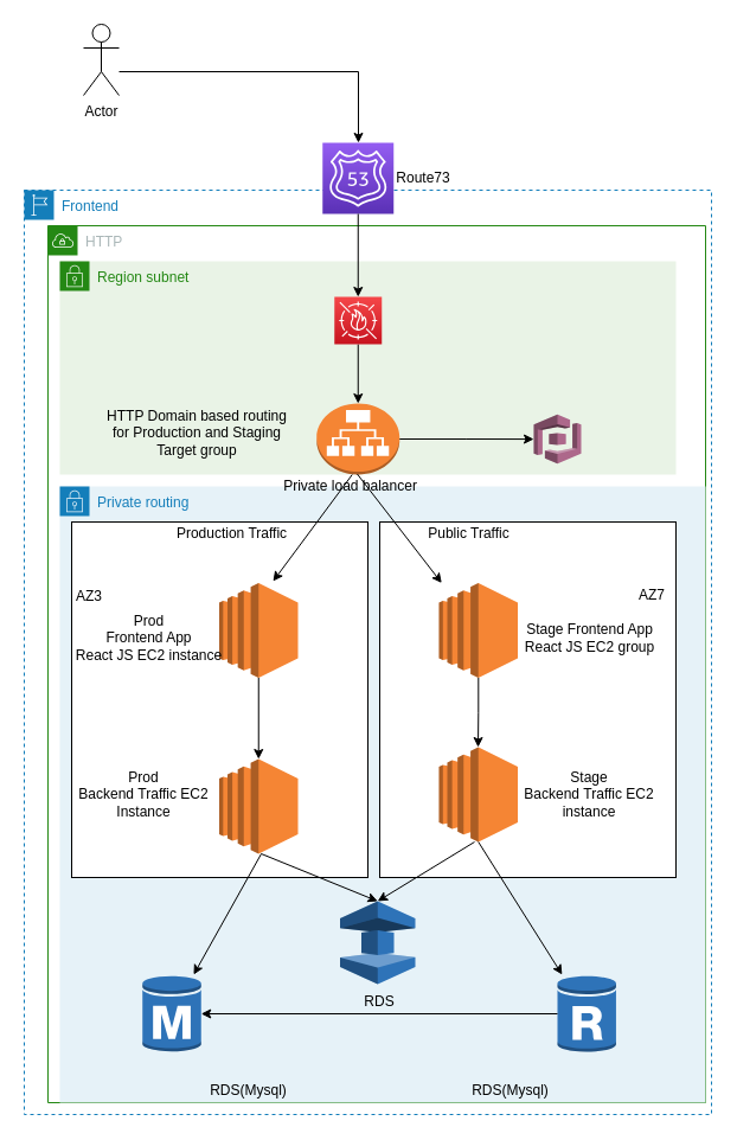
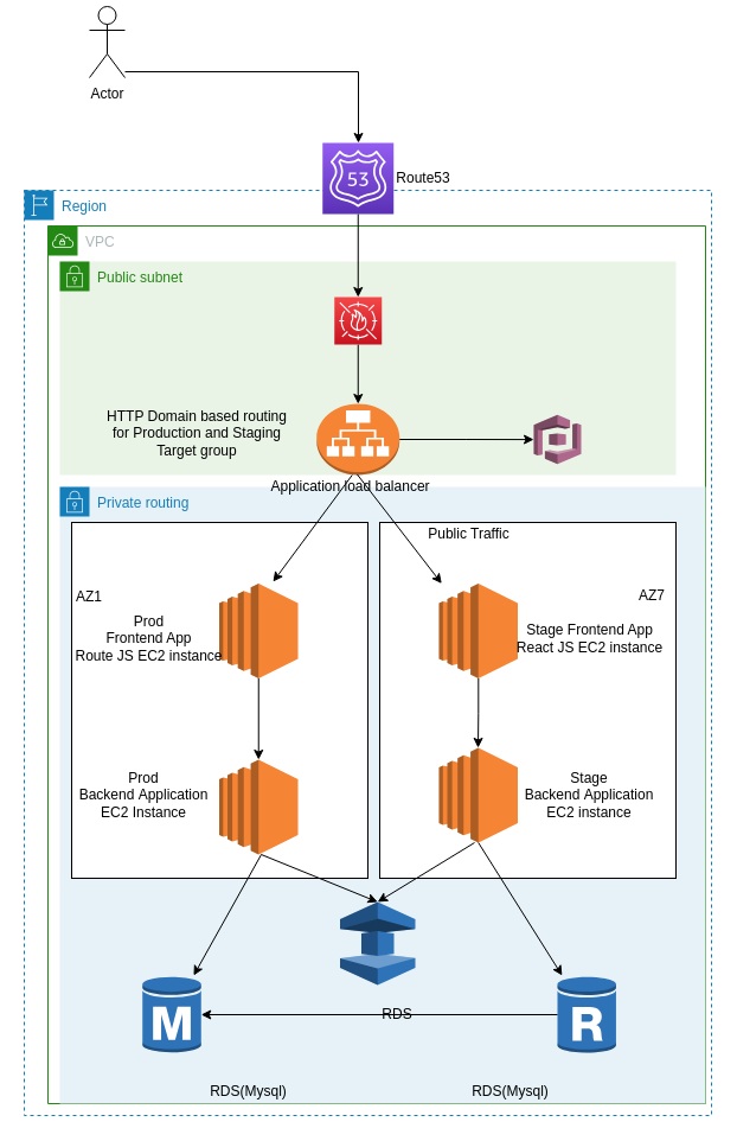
  <mxCell id="0" />
  <mxCell id="1" parent="0" />
- <mxCell id="2" value="Frontend" style="points=[[0,0],[0.25,0],[0.5,0],[0.75,0],[1,0],[1,0.25],[1,0.5],[1,0.75],[1,1],[0.75,1],[0.5,1],[0.25,1],[0,1],[0,0.75],[0,0.5],[0,0.25]];outlineConnect=0;gradientColor=none;html=1;whiteSpace=wrap;fontSize=12;fontStyle=0;container=1;pointerEvents=0;collapsible=0;recursiveResize=0;shape=mxgraph.aws4.group;grIcon=mxgraph.aws4.group_region;strokeColor=#147EBA;fillColor=none;verticalAlign=top;align=left;spacingLeft=30;fontColor=#147EBA;dashed=1;" vertex="1" parent="1"><mxGeometry x="20" y="160" width="580" height="780" as="geometry" /></mxCell>
- <mxCell id="3" value="HTTP" style="points=[[0,0],[0.25,0],[0.5,0],[0.75,0],[1,0],[1,0.25],[1,0.5],[1,0.75],[1,1],[0.75,1],[0.5,1],[0.25,1],[0,1],[0,0.75],[0,0.5],[0,0.25]];outlineConnect=0;gradientColor=none;html=1;whiteSpace=wrap;fontSize=12;fontStyle=0;container=1;pointerEvents=0;collapsible=0;recursiveResize=0;shape=mxgraph.aws4.group;grIcon=mxgraph.aws4.group_vpc;strokeColor=#248814;fillColor=none;verticalAlign=top;align=left;spacingLeft=30;fontColor=#AAB7B8;dashed=0;" vertex="1" parent="2"><mxGeometry x="20" y="30" width="555" height="740" as="geometry" /></mxCell>
- <mxCell id="4" value="Region subnet" style="points=[[0,0],[0.25,0],[0.5,0],[0.75,0],[1,0],[1,0.25],[1,0.5],[1,0.75],[1,1],[0.75,1],[0.5,1],[0.25,1],[0,1],[0,0.75],[0,0.5],[0,0.25]];outlineConnect=0;gradientColor=none;html=1;whiteSpace=wrap;fontSize=12;fontStyle=0;container=1;pointerEvents=0;collapsible=0;recursiveResize=0;shape=mxgraph.aws4.group;grIcon=mxgraph.aws4.group_security_group;grStroke=0;strokeColor=#248814;fillColor=#E9F3E6;verticalAlign=top;align=left;spacingLeft=30;fontColor=#248814;dashed=0;" vertex="1" parent="3"><mxGeometry x="10" y="30" width="520" height="180" as="geometry" /></mxCell>
+ <mxCell id="2" value="Region" style="points=[[0,0],[0.25,0],[0.5,0],[0.75,0],[1,0],[1,0.25],[1,0.5],[1,0.75],[1,1],[0.75,1],[0.5,1],[0.25,1],[0,1],[0,0.75],[0,0.5],[0,0.25]];outlineConnect=0;gradientColor=none;html=1;whiteSpace=wrap;fontSize=12;fontStyle=0;container=1;pointerEvents=0;collapsible=0;recursiveResize=0;shape=mxgraph.aws4.group;grIcon=mxgraph.aws4.group_region;strokeColor=#147EBA;fillColor=none;verticalAlign=top;align=left;spacingLeft=30;fontColor=#147EBA;dashed=1;" vertex="1" parent="1"><mxGeometry x="20" y="160" width="580" height="780" as="geometry" /></mxCell>
+ <mxCell id="3" value="VPC" style="points=[[0,0],[0.25,0],[0.5,0],[0.75,0],[1,0],[1,0.25],[1,0.5],[1,0.75],[1,1],[0.75,1],[0.5,1],[0.25,1],[0,1],[0,0.75],[0,0.5],[0,0.25]];outlineConnect=0;gradientColor=none;html=1;whiteSpace=wrap;fontSize=12;fontStyle=0;container=1;pointerEvents=0;collapsible=0;recursiveResize=0;shape=mxgraph.aws4.group;grIcon=mxgraph.aws4.group_vpc;strokeColor=#248814;fillColor=none;verticalAlign=top;align=left;spacingLeft=30;fontColor=#AAB7B8;dashed=0;" vertex="1" parent="2"><mxGeometry x="20" y="30" width="555" height="740" as="geometry" /></mxCell>
+ <mxCell id="4" value="Public subnet" style="points=[[0,0],[0.25,0],[0.5,0],[0.75,0],[1,0],[1,0.25],[1,0.5],[1,0.75],[1,1],[0.75,1],[0.5,1],[0.25,1],[0,1],[0,0.75],[0,0.5],[0,0.25]];outlineConnect=0;gradientColor=none;html=1;whiteSpace=wrap;fontSize=12;fontStyle=0;container=1;pointerEvents=0;collapsible=0;recursiveResize=0;shape=mxgraph.aws4.group;grIcon=mxgraph.aws4.group_security_group;grStroke=0;strokeColor=#248814;fillColor=#E9F3E6;verticalAlign=top;align=left;spacingLeft=30;fontColor=#248814;dashed=0;" vertex="1" parent="3"><mxGeometry x="10" y="30" width="520" height="180" as="geometry" /></mxCell>
  <mxCell id="5" value="Private routing" style="points=[[0,0],[0.25,0],[0.5,0],[0.75,0],[1,0],[1,0.25],[1,0.5],[1,0.75],[1,1],[0.75,1],[0.5,1],[0.25,1],[0,1],[0,0.75],[0,0.5],[0,0.25]];outlineConnect=0;gradientColor=none;html=1;whiteSpace=wrap;fontSize=12;fontStyle=0;container=1;pointerEvents=0;collapsible=0;recursiveResize=0;shape=mxgraph.aws4.group;grIcon=mxgraph.aws4.group_security_group;grStroke=0;strokeColor=#147EBA;fillColor=#E6F2F8;verticalAlign=top;align=left;spacingLeft=30;fontColor=#147EBA;dashed=0;" vertex="1" parent="3"><mxGeometry x="10" y="220" width="545" height="520" as="geometry" /></mxCell>
  <mxCell id="6" value="" style="rounded=0;whiteSpace=wrap;html=1;" parent="5" vertex="1"><mxGeometry x="270" y="30" width="250" height="300" as="geometry" /></mxCell>
  <mxCell id="7" value="" style="rounded=0;whiteSpace=wrap;html=1;" parent="5" vertex="1"><mxGeometry x="10" y="30" width="250" height="300" as="geometry" /></mxCell>
  <mxCell id="8" value="" style="outlineConnect=0;dashed=0;verticalLabelPosition=bottom;verticalAlign=top;align=center;html=1;shape=mxgraph.aws3.application_load_balancer;fillColor=#F58534;gradientColor=none;" parent="5" vertex="1"><mxGeometry x="216.75" y="-70" width="70" height="60" as="geometry" /></mxCell>
- <mxCell id="9" value="Private load balancer" style="text;html=1;align=center;verticalAlign=middle;resizable=0;points=[];autosize=1;" parent="5" vertex="1"><mxGeometry x="170" y="-10" width="150" height="20" as="geometry" /></mxCell>
+ <mxCell id="9" value="Application load balancer" style="text;html=1;align=center;verticalAlign=middle;resizable=0;points=[];autosize=1;" parent="5" vertex="1"><mxGeometry x="170" y="-10" width="150" height="20" as="geometry" /></mxCell>
  <mxCell id="10" value="" style="endArrow=classic;html=1;exitX=0.429;exitY=1;exitDx=0;exitDy=0;exitPerimeter=0;" parent="5" source="8" edge="1"><mxGeometry width="50" height="50" relative="1" as="geometry"><mxPoint x="-100" y="30" as="sourcePoint" /><mxPoint x="180" y="80" as="targetPoint" /></mxGeometry></mxCell>
  <mxCell id="11" value="HTTP Domain based routing for Production and Staging Target group" style="text;html=1;strokeColor=none;fillColor=none;align=center;verticalAlign=middle;whiteSpace=wrap;rounded=0;" parent="5" vertex="1"><mxGeometry x="31" y="-70" width="170" height="50" as="geometry" /></mxCell>
  <mxCell id="12" value="" style="edgeStyle=orthogonalEdgeStyle;rounded=0;orthogonalLoop=1;jettySize=auto;html=1;" parent="5" source="32" target="8" edge="1"><mxGeometry relative="1" as="geometry" /></mxCell>
  <mxCell id="13" value="" style="points=[[0,0,0],[0.25,0,0],[0.5,0,0],[0.75,0,0],[1,0,0],[0,1,0],[0.25,1,0],[0.5,1,0],[0.75,1,0],[1,1,0],[0,0.25,0],[0,0.5,0],[0,0.75,0],[1,0.25,0],[1,0.5,0],[1,0.75,0]];outlineConnect=0;fontColor=#232F3E;gradientColor=#945DF2;gradientDirection=north;fillColor=#5A30B5;strokeColor=#ffffff;dashed=0;verticalLabelPosition=bottom;verticalAlign=top;align=center;html=1;fontSize=12;fontStyle=0;aspect=fixed;shape=mxgraph.aws4.resourceIcon;resIcon=mxgraph.aws4.route_53;rounded=1;" parent="5" vertex="1"><mxGeometry x="221.75" y="-290" width="60" height="60" as="geometry" /></mxCell>
- <mxCell id="14" value="Route73" style="text;html=1;strokeColor=none;fillColor=none;align=center;verticalAlign=middle;whiteSpace=wrap;rounded=0;" parent="5" vertex="1"><mxGeometry x="286.75" y="-270" width="40" height="20" as="geometry" /></mxCell>
- <mxCell id="15" value="Production Traffic" style="text;html=1;align=center;verticalAlign=middle;resizable=0;points=[];autosize=1;" parent="5" vertex="1"><mxGeometry x="90" y="30" width="110" height="20" as="geometry" /></mxCell>
+ <mxCell id="14" value="Route53" style="text;html=1;strokeColor=none;fillColor=none;align=center;verticalAlign=middle;whiteSpace=wrap;rounded=0;" parent="5" vertex="1"><mxGeometry x="286.75" y="-270" width="40" height="20" as="geometry" /></mxCell>
  <mxCell id="16" value="" style="outlineConnect=0;dashed=0;verticalLabelPosition=bottom;verticalAlign=top;align=center;html=1;shape=mxgraph.aws3.ec2;fillColor=#F58534;gradientColor=none;" parent="5" vertex="1"><mxGeometry x="134.5" y="81.5" width="66.5" height="80" as="geometry" /></mxCell>
- <mxCell id="17" value="Prod &lt;br&gt;Frontend App&lt;br&gt;React JS EC2 instance&lt;br&gt;" style="text;html=1;align=center;verticalAlign=middle;resizable=0;points=[];autosize=1;strokeColor=none;fillColor=none;" parent="5" vertex="1"><mxGeometry x="5" y="103" width="140" height="50" as="geometry" /></mxCell>
+ <mxCell id="17" value="Prod &lt;br&gt;Frontend App&lt;br&gt;Route JS EC2 instance&lt;br&gt;" style="text;html=1;align=center;verticalAlign=middle;resizable=0;points=[];autosize=1;strokeColor=none;fillColor=none;" parent="5" vertex="1"><mxGeometry x="5" y="103" width="140" height="50" as="geometry" /></mxCell>
  <mxCell id="18" value="" style="outlineConnect=0;dashed=0;verticalLabelPosition=bottom;verticalAlign=top;align=center;html=1;shape=mxgraph.aws3.elasticache;fillColor=#2E73B8;gradientColor=none;" parent="5" vertex="1"><mxGeometry x="236.5" y="350" width="63.5" height="70" as="geometry" /></mxCell>
  <mxCell id="19" value="RDS(Mysql)" style="text;html=1;align=center;verticalAlign=middle;resizable=0;points=[];autosize=1;strokeColor=none;fillColor=none;" parent="5" vertex="1"><mxGeometry x="119.25" y="500" width="80" height="20" as="geometry" /></mxCell>
  <mxCell id="20" value="RDS(Mysql)" style="text;html=1;align=center;verticalAlign=middle;resizable=0;points=[];autosize=1;strokeColor=none;fillColor=none;" parent="5" vertex="1"><mxGeometry x="340" y="500" width="80" height="20" as="geometry" /></mxCell>
  <mxCell id="21" value="" style="outlineConnect=0;dashed=0;verticalLabelPosition=bottom;verticalAlign=top;align=center;html=1;shape=mxgraph.aws3.ec2;fillColor=#F58534;gradientColor=none;" parent="5" vertex="1"><mxGeometry x="134.5" y="230" width="66.5" height="80" as="geometry" /></mxCell>
  <mxCell id="22" value="" style="edgeStyle=orthogonalEdgeStyle;rounded=0;orthogonalLoop=1;jettySize=auto;html=1;" parent="5" source="16" target="21" edge="1"><mxGeometry relative="1" as="geometry"><Array as="points"><mxPoint x="200" y="270" /></Array></mxGeometry></mxCell>
  <mxCell id="23" value="" style="edgeStyle=orthogonalEdgeStyle;rounded=0;orthogonalLoop=1;jettySize=auto;html=1;" parent="5" source="24" edge="1"><mxGeometry relative="1" as="geometry"><mxPoint x="353" y="220" as="targetPoint" /></mxGeometry></mxCell>
  <mxCell id="24" value="" style="outlineConnect=0;dashed=0;verticalLabelPosition=bottom;verticalAlign=top;align=center;html=1;shape=mxgraph.aws3.ec2;fillColor=#F58534;gradientColor=none;" parent="5" vertex="1"><mxGeometry x="320" y="81.5" width="66.5" height="80" as="geometry" /></mxCell>
- <mxCell id="25" value="Stage Frontend App&lt;br&gt;React JS EC2 group&lt;br&gt;" style="text;html=1;align=center;verticalAlign=middle;resizable=0;points=[];autosize=1;strokeColor=none;fillColor=none;" parent="5" vertex="1"><mxGeometry x="376.5" y="113" width="140" height="30" as="geometry" /></mxCell>
+ <mxCell id="25" value="Stage Frontend App&lt;br&gt;React JS EC2 instance&lt;br&gt;" style="text;html=1;align=center;verticalAlign=middle;resizable=0;points=[];autosize=1;strokeColor=none;fillColor=none;" parent="5" vertex="1"><mxGeometry x="376.5" y="113" width="140" height="30" as="geometry" /></mxCell>
  <mxCell id="26" value="" style="outlineConnect=0;dashed=0;verticalLabelPosition=bottom;verticalAlign=top;align=center;html=1;shape=mxgraph.aws3.ec2;fillColor=#F58534;gradientColor=none;" parent="5" vertex="1"><mxGeometry x="320" y="220" width="66.5" height="80" as="geometry" /></mxCell>
- <mxCell id="27" value="Stage &lt;br&gt;Backend&amp;nbsp;Traffic EC2 instance&lt;br&gt;" style="text;html=1;strokeColor=none;fillColor=none;align=center;verticalAlign=middle;whiteSpace=wrap;rounded=0;" parent="5" vertex="1"><mxGeometry x="382.5" y="250" width="128" height="20" as="geometry" /></mxCell>
+ <mxCell id="27" value="Stage &lt;br&gt;Backend&amp;nbsp;Application EC2 instance&lt;br&gt;" style="text;html=1;strokeColor=none;fillColor=none;align=center;verticalAlign=middle;whiteSpace=wrap;rounded=0;" parent="5" vertex="1"><mxGeometry x="382.5" y="250" width="128" height="20" as="geometry" /></mxCell>
  <mxCell id="28" value="" style="endArrow=classic;html=1;exitX=0.54;exitY=-0.024;exitDx=0;exitDy=0;exitPerimeter=0;" parent="5" target="24" edge="1" source="9"><mxGeometry width="50" height="50" relative="1" as="geometry"><mxPoint x="256.78" as="sourcePoint" /><mxPoint x="190" y="90" as="targetPoint" /></mxGeometry></mxCell>
  <mxCell id="29" value="" style="endArrow=classic;html=1;exitX=0.5;exitY=1;exitDx=0;exitDy=0;exitPerimeter=0;" parent="5" source="26" target="38" edge="1"><mxGeometry width="50" height="50" relative="1" as="geometry"><mxPoint x="177.75" y="320" as="sourcePoint" /><mxPoint x="330" y="420" as="targetPoint" /></mxGeometry></mxCell>
  <mxCell id="30" value="Public Traffic" style="text;html=1;align=center;verticalAlign=middle;resizable=0;points=[];autosize=1;" parent="5" vertex="1"><mxGeometry x="300" y="30" width="90" height="20" as="geometry" /></mxCell>
- <mxCell id="31" value="Prod&lt;br&gt;Backend&amp;nbsp;Traffic EC2 Instance&lt;br&gt;" style="text;html=1;strokeColor=none;fillColor=none;align=center;verticalAlign=middle;whiteSpace=wrap;rounded=0;" parent="5" vertex="1"><mxGeometry x="6.5" y="250" width="128" height="20" as="geometry" /></mxCell>
+ <mxCell id="31" value="Prod&lt;br&gt;Backend&amp;nbsp;Application EC2 Instance&lt;br&gt;" style="text;html=1;strokeColor=none;fillColor=none;align=center;verticalAlign=middle;whiteSpace=wrap;rounded=0;" parent="5" vertex="1"><mxGeometry x="6.5" y="250" width="128" height="20" as="geometry" /></mxCell>
  <mxCell id="32" value="" style="points=[[0,0,0],[0.25,0,0],[0.5,0,0],[0.75,0,0],[1,0,0],[0,1,0],[0.25,1,0],[0.5,1,0],[0.75,1,0],[1,1,0],[0,0.25,0],[0,0.5,0],[0,0.75,0],[1,0.25,0],[1,0.5,0],[1,0.75,0]];outlineConnect=0;fontColor=#232F3E;gradientColor=#F54749;gradientDirection=north;fillColor=#C7131F;strokeColor=#ffffff;dashed=0;verticalLabelPosition=bottom;verticalAlign=top;align=center;html=1;fontSize=12;fontStyle=0;aspect=fixed;shape=mxgraph.aws4.resourceIcon;resIcon=mxgraph.aws4.waf;" parent="5" vertex="1"><mxGeometry x="231.75" y="-160" width="40" height="40" as="geometry" /></mxCell>
  <mxCell id="33" value="" style="edgeStyle=orthogonalEdgeStyle;rounded=0;orthogonalLoop=1;jettySize=auto;html=1;" parent="5" source="13" target="32" edge="1"><mxGeometry relative="1" as="geometry"><mxPoint x="251.75" y="-230" as="sourcePoint" /><mxPoint x="251.75" y="-70" as="targetPoint" /></mxGeometry></mxCell>
- <mxCell id="34" value="AZ3" style="text;html=1;strokeColor=none;fillColor=none;align=center;verticalAlign=middle;whiteSpace=wrap;rounded=0;" parent="5" vertex="1"><mxGeometry x="5" y="83" width="40" height="20" as="geometry" /></mxCell>
+ <mxCell id="34" value="AZ1" style="text;html=1;strokeColor=none;fillColor=none;align=center;verticalAlign=middle;whiteSpace=wrap;rounded=0;" parent="5" vertex="1"><mxGeometry x="5" y="83" width="40" height="20" as="geometry" /></mxCell>
  <mxCell id="35" value="AZ7" style="text;html=1;strokeColor=none;fillColor=none;align=center;verticalAlign=middle;whiteSpace=wrap;rounded=0;" parent="5" vertex="1"><mxGeometry x="480" y="81.5" width="40" height="20" as="geometry" /></mxCell>
  <mxCell id="36" value="" style="outlineConnect=0;dashed=0;verticalLabelPosition=bottom;verticalAlign=top;align=center;html=1;shape=mxgraph.aws3.cognito;fillColor=#AD688B;gradientColor=none;" vertex="1" parent="5"><mxGeometry x="400" y="-60.75" width="40" height="41.5" as="geometry" /></mxCell>
  <mxCell id="37" value="" style="edgeStyle=orthogonalEdgeStyle;rounded=0;orthogonalLoop=1;jettySize=auto;html=1;" edge="1" parent="5" source="8" target="36"><mxGeometry relative="1" as="geometry" /></mxCell>
  <mxCell id="38" value="" style="outlineConnect=0;dashed=0;verticalLabelPosition=bottom;verticalAlign=top;align=center;html=1;shape=mxgraph.aws3.rds_db_instance_read_replica;fillColor=#2E73B8;gradientColor=none;" vertex="1" parent="5"><mxGeometry x="420" y="412" width="49.5" height="66" as="geometry" /></mxCell>
  <mxCell id="39" value="" style="outlineConnect=0;dashed=0;verticalLabelPosition=bottom;verticalAlign=top;align=center;html=1;shape=mxgraph.aws3.rds_db_instance;fillColor=#2E73B8;gradientColor=none;" vertex="1" parent="5"><mxGeometry x="69.75" y="412" width="49.5" height="66" as="geometry" /></mxCell>
  <mxCell id="40" value="" style="edgeStyle=orthogonalEdgeStyle;rounded=0;orthogonalLoop=1;jettySize=auto;html=1;" edge="1" parent="5" source="38" target="39"><mxGeometry relative="1" as="geometry" /></mxCell>
  <mxCell id="41" value="" style="endArrow=classic;html=1;exitX=0.429;exitY=1;exitDx=0;exitDy=0;exitPerimeter=0;entryX=0.5;entryY=0;entryDx=0;entryDy=0;entryPerimeter=0;" edge="1" parent="5" target="18"><mxGeometry width="50" height="50" relative="1" as="geometry"><mxPoint x="170.0" y="310" as="sourcePoint" /><mxPoint x="234.71" y="391.5" as="targetPoint" /></mxGeometry></mxCell>
  <mxCell id="42" value="" style="endArrow=classic;html=1;entryX=0.5;entryY=0;entryDx=0;entryDy=0;entryPerimeter=0;" edge="1" parent="5" target="18"><mxGeometry width="50" height="50" relative="1" as="geometry"><mxPoint x="350" y="300" as="sourcePoint" /><mxPoint x="273.5" y="370" as="targetPoint" /></mxGeometry></mxCell>
- <mxCell id="43" value="RDS" style="text;html=1;strokeColor=none;fillColor=none;align=center;verticalAlign=middle;whiteSpace=wrap;rounded=0;" vertex="1" parent="5"><mxGeometry x="240" y="420" width="60" height="30" as="geometry" /></mxCell>
+ <mxCell id="43" value="RDS" style="text;html=1;strokeColor=none;fillColor=none;align=center;verticalAlign=middle;whiteSpace=wrap;rounded=0;" vertex="1" parent="5"><mxGeometry x="255" y="430" width="60" height="30" as="geometry" /></mxCell>
  <mxCell id="44" value="" style="endArrow=classic;html=1;exitX=0.5;exitY=1;exitDx=0;exitDy=0;exitPerimeter=0;" edge="1" parent="5" target="39"><mxGeometry width="50" height="50" relative="1" as="geometry"><mxPoint x="170" y="310" as="sourcePoint" /><mxPoint x="187.546" y="440" as="targetPoint" /></mxGeometry></mxCell>
- <mxCell id="45" value="Actor" style="shape=umlActor;verticalLabelPosition=bottom;verticalAlign=top;html=1;outlineConnect=0;" parent="1" vertex="1"><mxGeometry x="70" y="20" width="30" height="60" as="geometry" /></mxCell>
+ <mxCell id="45" value="Actor" style="shape=umlActor;verticalLabelPosition=bottom;verticalAlign=top;html=1;outlineConnect=0;" parent="1" vertex="1"><mxGeometry x="75" y="5" width="30" height="60" as="geometry" /></mxCell>
  <mxCell id="46" value="" style="edgeStyle=orthogonalEdgeStyle;rounded=0;orthogonalLoop=1;jettySize=auto;html=1;" parent="1" source="45" target="13" edge="1"><mxGeometry relative="1" as="geometry"><mxPoint x="250" y="220" as="targetPoint" /><Array as="points"><mxPoint x="302" y="60" /></Array></mxGeometry></mxCell>
